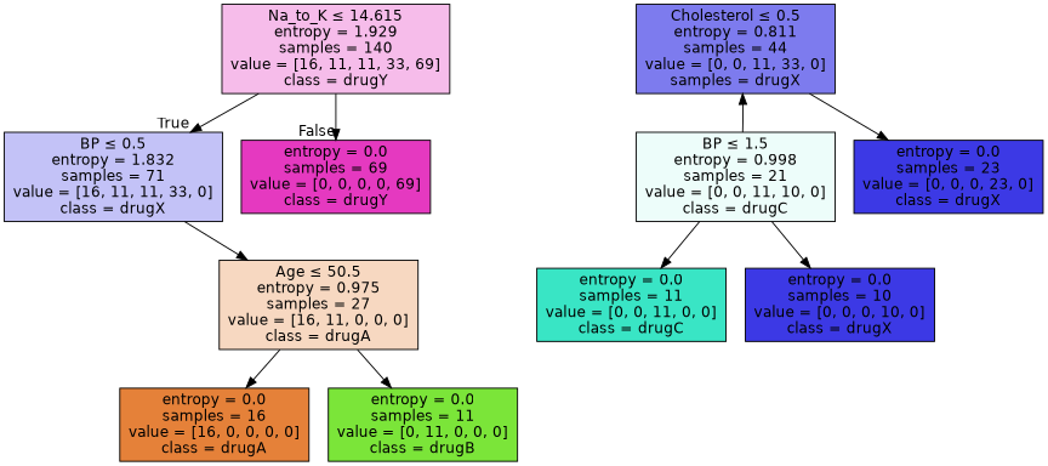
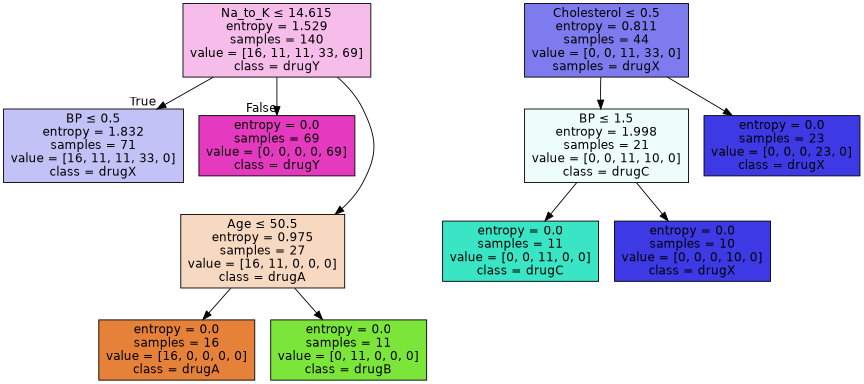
  digraph {
    fontname="DejaVu Sans"
    node [color=black fillcolor="#3c39e5" fontname="DejaVu Sans" shape=box style=filled]
    edge [fontname="DejaVu Sans"]
-   n1 [fillcolor="#f6bcea" label=<Na_to_K &le; 14.615<br/>entropy = 1.929<br/>samples = 140<br/>value = [16, 11, 11, 33, 69]<br/>class = drugY>]
+   n1 [fillcolor="#f6bcea" label=<Na_to_K &le; 14.615<br/>entropy = 1.529<br/>samples = 140<br/>value = [16, 11, 11, 33, 69]<br/>class = drugY>]
    n2 [fillcolor="#c3c2f7" label=<BP &le; 0.5<br/>entropy = 1.832<br/>samples = 71<br/>value = [16, 11, 11, 33, 0]<br/>class = drugX>]
    n3 [fillcolor="#e539c0" label=<entropy = 0.0<br/>samples = 69<br/>value = [0, 0, 0, 0, 69]<br/>class = drugY>]
    n4 [fillcolor="#f7d8c1" label=<Age &le; 50.5<br/>entropy = 0.975<br/>samples = 27<br/>value = [16, 11, 0, 0, 0]<br/>class = drugA>]
    n5 [fillcolor="#e58139" label=<entropy = 0.0<br/>samples = 16<br/>value = [16, 0, 0, 0, 0]<br/>class = drugA>]
    n6 [fillcolor="#7be539" label=<entropy = 0.0<br/>samples = 11<br/>value = [0, 11, 0, 0, 0]<br/>class = drugB>]
    n7 [fillcolor="#7d7bee" label=<Cholesterol &le; 0.5<br/>entropy = 0.811<br/>samples = 44<br/>value = [0, 0, 11, 33, 0]<br/>samples = drugX>]
-   n8 [fillcolor="#edfdfa" label=<BP &le; 1.5<br/>entropy = 0.998<br/>samples = 21<br/>value = [0, 0, 11, 10, 0]<br/>class = drugC>]
+   n8 [fillcolor="#edfdfa" label=<BP &le; 1.5<br/>entropy = 1.998<br/>samples = 21<br/>value = [0, 0, 11, 10, 0]<br/>class = drugC>]
    n9 [label=<entropy = 0.0<br/>samples = 23<br/>value = [0, 0, 0, 23, 0]<br/>class = drugX>]
    n10 [fillcolor="#39e5c5" label=<entropy = 0.0<br/>samples = 11<br/>value = [0, 0, 11, 0, 0]<br/>class = drugC>]
    n11 [label=<entropy = 0.0<br/>samples = 10<br/>value = [0, 0, 0, 10, 0]<br/>class = drugX>]
    n1 -> n2 [headlabel=True labelangle=45 labeldistance=2.5]
    n1 -> n3 [headlabel=False labelangle=-45 labeldistance=2.5]
-   n2 -> n4
+   n1 -> n4
    n4 -> n5
    n4 -> n6
-   n8 -> n7
+   n7 -> n8
    n7 -> n9
    n8 -> n10
    n8 -> n11
  }
